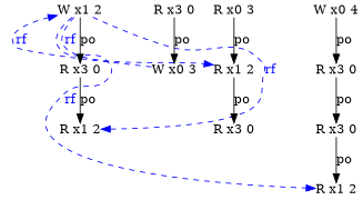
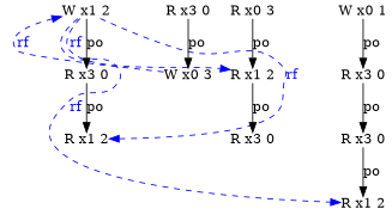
  digraph {
    node [idx=1 loc=3 shape=plain th=0 type=R]
    n1 [label="R x3 0"]
    n2 [idx=2 label="R x3 0"]
    n3 [idx=3 label="R x1 2" loc=1]
    n4 [label="W x0 3" loc=0 th=2 type=W]
    n5 [idx=0 label="W x1 2" loc=1 th=3 type=W]
    n6 [idx=0 label="R x0 3" loc=0 th=1]
    n7 [label="R x1 2" loc=1 th=1]
    n8 [idx=2 label="R x3 0" th=1]
    n9 [label="R x3 0" th=3]
    n10 [idx=2 label="R x1 2" loc=1 th=3]
    n11 [idx=0 label="R x3 0" th=2]
-   n12 [idx=0 label="W x0 4" loc=0 type=W]
+   n12 [idx=0 label="W x0 1" loc=0 type=W]
    n1 -> n2 [label=po]
    n2 -> n3 [label=po]
    n4 -> n5 [color=blue constraint=false fontcolor=blue from_idx=1 from_th=2 label=rf style=dashed to_idx=0 to_th=1]
    n5 -> n3 [color=blue constraint=false fontcolor=blue from_idx=0 from_th=3 label=rf style=dashed to_idx=3 to_th=0]
    n5 -> n7 [color=blue constraint=false fontcolor=blue from_idx=0 from_th=3 label=rf style=dashed to_idx=1 to_th=1]
    n5 -> n9 [label=po]
    n5 -> n10 [color=blue constraint=false fontcolor=blue from_idx=0 from_th=3 label=rf style=dashed to_idx=2 to_th=3]
    n6 -> n7 [label=po]
    n7 -> n8 [label=po]
    n9 -> n10 [label=po]
    n11 -> n4 [label=po]
    n12 -> n1 [label=po]
  }
